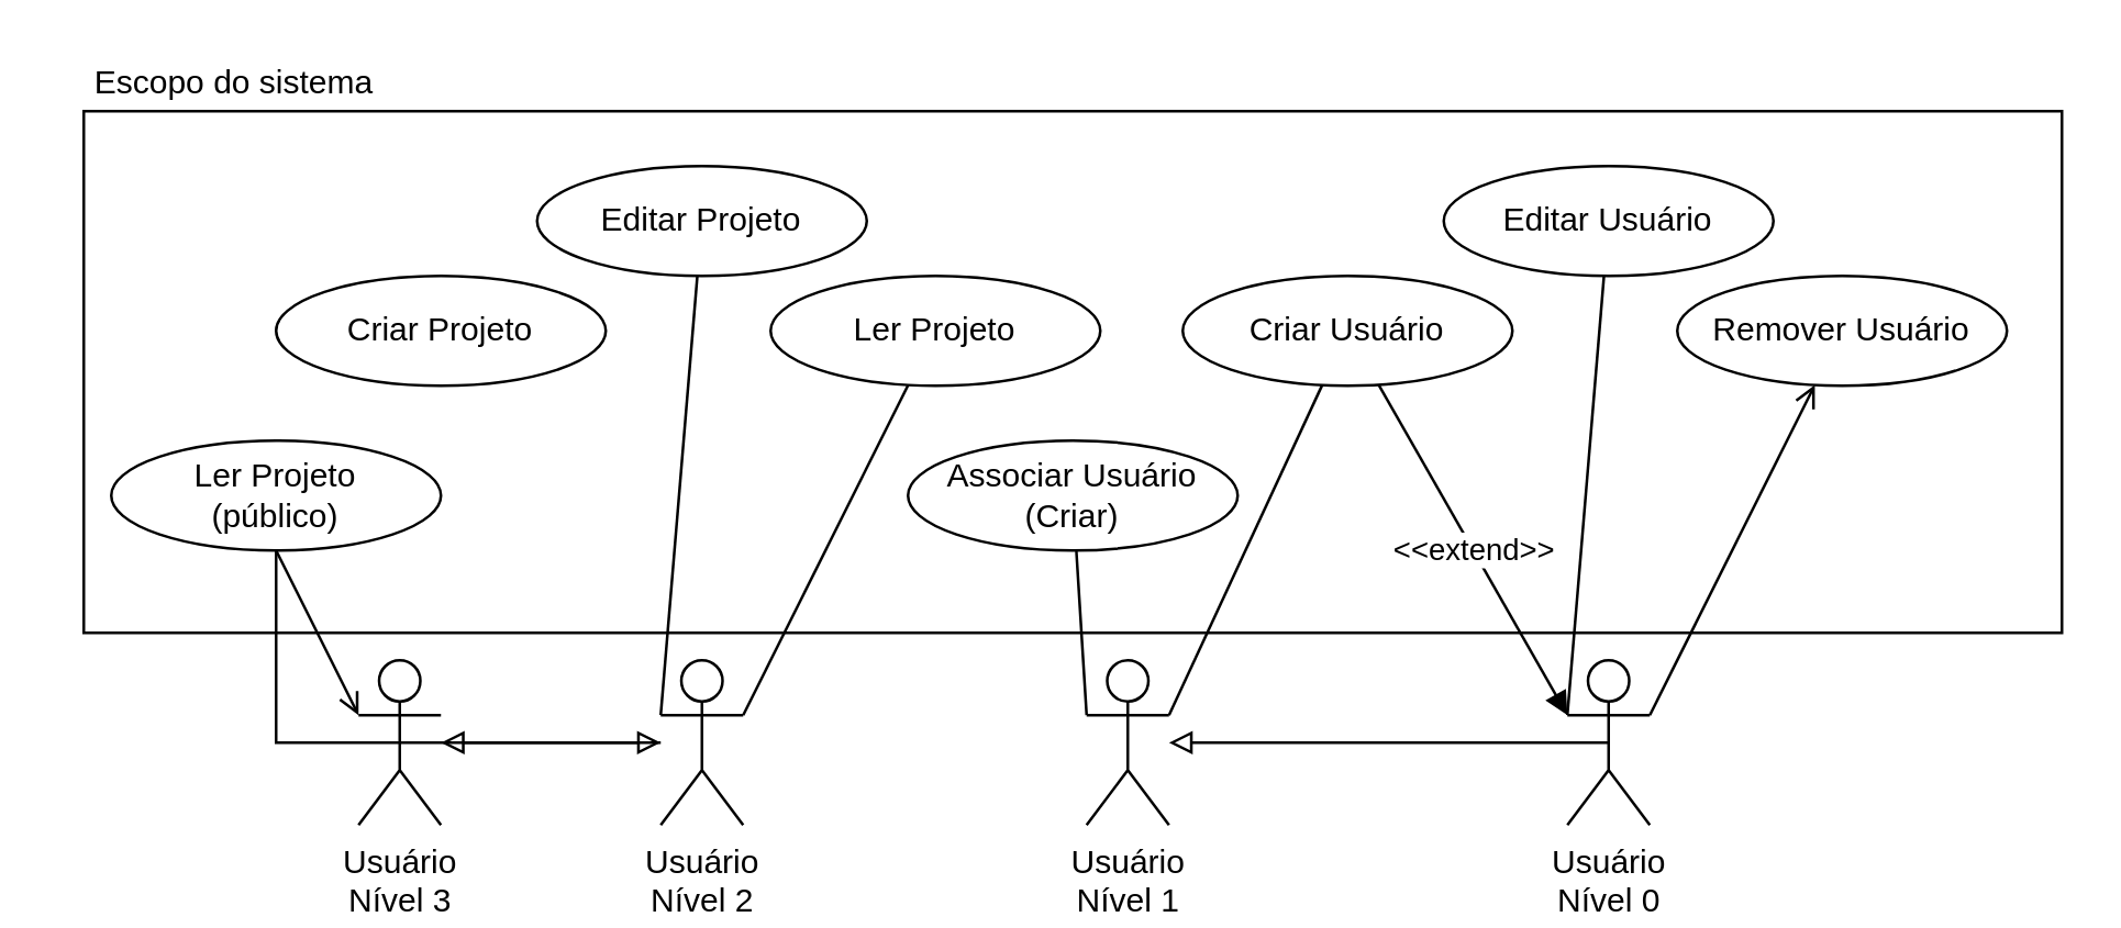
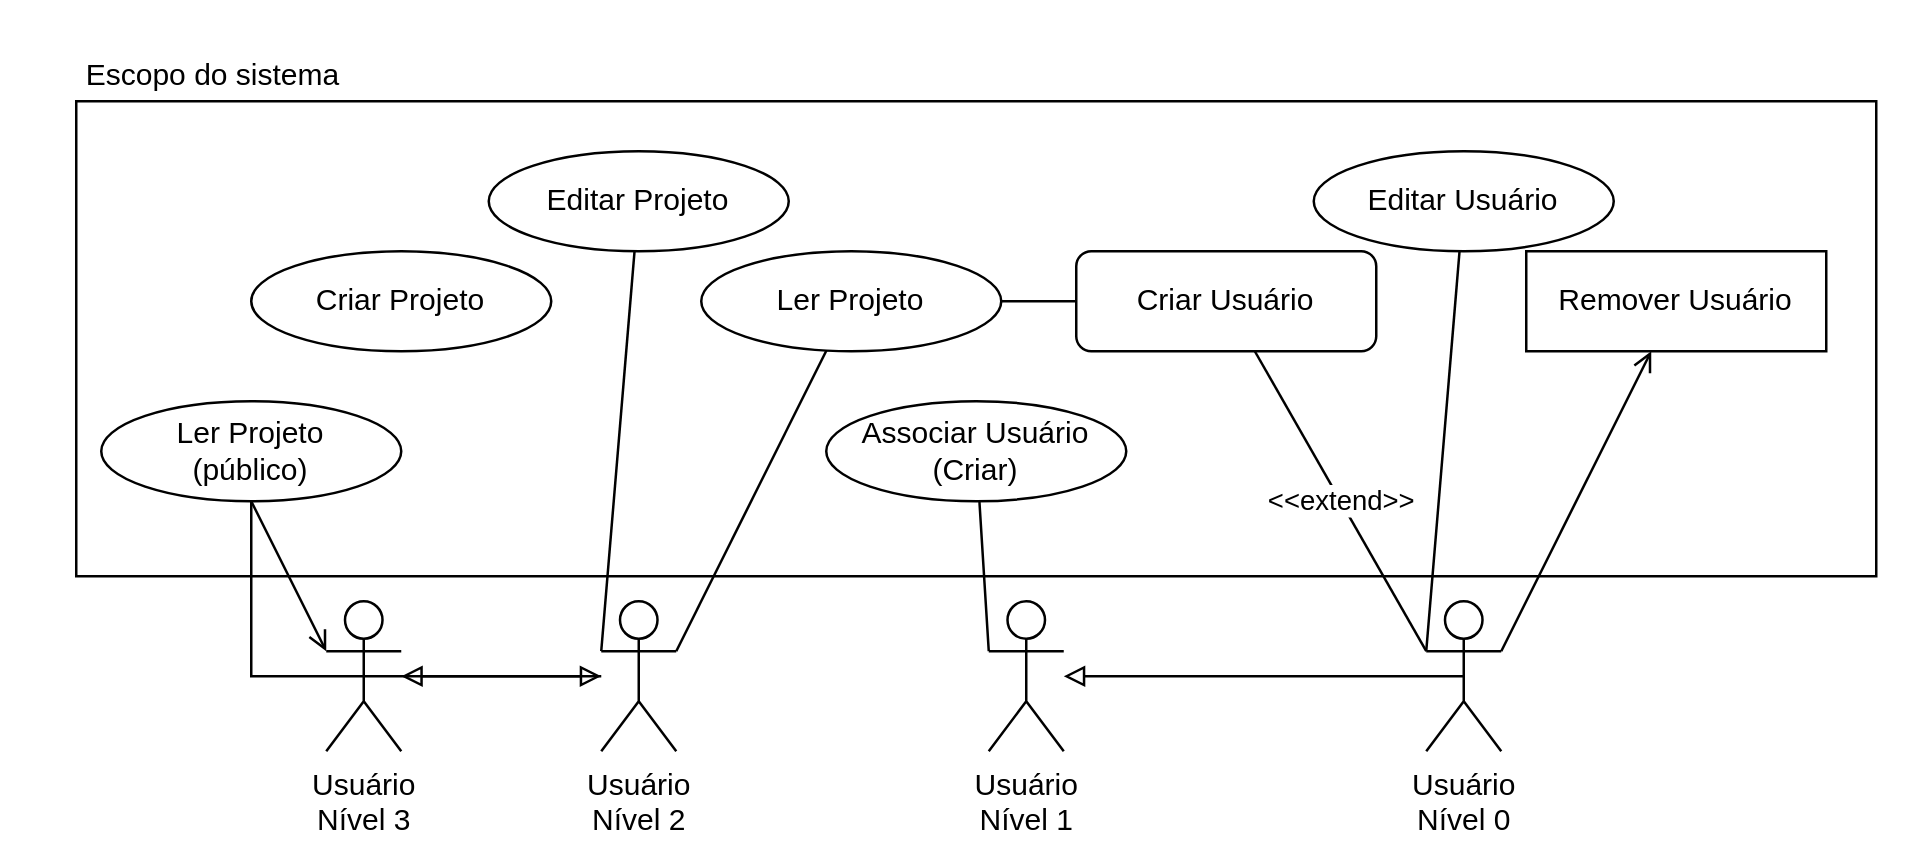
  <mxCell id="0" />
  <mxCell id="1" parent="0" />
  <mxCell id="2" value="" style="rounded=0;whiteSpace=wrap;html=1;" vertex="1" parent="1"><mxGeometry x="30" y="40" width="720" height="190" as="geometry" /></mxCell>
  <mxCell id="3" value="" style="edgeStyle=orthogonalEdgeStyle;rounded=0;orthogonalLoop=1;jettySize=auto;html=1;endArrow=none;endFill=0;startArrow=block;startFill=0;" edge="1" parent="1" source="4" target="6"><mxGeometry relative="1" as="geometry" /></mxCell>
  <mxCell id="4" value="Usuário&lt;br&gt;Nível 3" style="shape=umlActor;verticalLabelPosition=bottom;labelBackgroundColor=#ffffff;verticalAlign=top;html=1;outlineConnect=0;" vertex="1" parent="1"><mxGeometry x="130" y="240" width="30" height="60" as="geometry" /></mxCell>
  <mxCell id="5" value="" style="edgeStyle=orthogonalEdgeStyle;rounded=0;orthogonalLoop=1;jettySize=auto;html=1;endArrow=none;endFill=0;startArrow=block;startFill=0;" edge="1" parent="1" source="6" target="9"><mxGeometry relative="1" as="geometry" /></mxCell>
  <mxCell id="6" value="Usuário&lt;br&gt;Nível 2" style="shape=umlActor;verticalLabelPosition=bottom;labelBackgroundColor=#ffffff;verticalAlign=top;html=1;outlineConnect=0;" vertex="1" parent="1"><mxGeometry x="240" y="240" width="30" height="60" as="geometry" /></mxCell>
  <mxCell id="7" value="" style="edgeStyle=orthogonalEdgeStyle;rounded=0;orthogonalLoop=1;jettySize=auto;html=1;endArrow=none;endFill=0;startArrow=block;startFill=0;entryX=0.5;entryY=0.5;entryDx=0;entryDy=0;entryPerimeter=0;" edge="1" parent="1" source="8" target="16"><mxGeometry relative="1" as="geometry"><mxPoint x="460" y="270" as="targetPoint" /></mxGeometry></mxCell>
  <mxCell id="8" value="Usuário&lt;br&gt;Nível 1" style="shape=umlActor;verticalLabelPosition=bottom;labelBackgroundColor=#ffffff;verticalAlign=top;html=1;outlineConnect=0;" vertex="1" parent="1"><mxGeometry x="395" y="240" width="30" height="60" as="geometry" /></mxCell>
  <mxCell id="9" value="Ler Projeto&lt;br&gt;(público)" style="ellipse;whiteSpace=wrap;html=1;" vertex="1" parent="1"><mxGeometry x="40" y="160" width="120" height="40" as="geometry" /></mxCell>
  <mxCell id="10" value="Criar Projeto" style="ellipse;whiteSpace=wrap;html=1;" vertex="1" parent="1"><mxGeometry x="100" y="100" width="120" height="40" as="geometry" /></mxCell>
  <mxCell id="11" value="Editar Projeto" style="ellipse;whiteSpace=wrap;html=1;" vertex="1" parent="1"><mxGeometry x="195" y="60" width="120" height="40" as="geometry" /></mxCell>
  <mxCell id="12" value="Ler Projeto" style="ellipse;whiteSpace=wrap;html=1;" vertex="1" parent="1"><mxGeometry x="280" y="100" width="120" height="40" as="geometry" /></mxCell>
  <mxCell id="13" value="" style="endArrow=open;html=1;entryX=0;entryY=0.333;entryDx=0;entryDy=0;entryPerimeter=0;exitX=0.5;exitY=1;exitDx=0;exitDy=0;" edge="1" parent="1" source="9" target="4"><mxGeometry width="50" height="50" relative="1" as="geometry"><mxPoint x="40" y="400" as="sourcePoint" /><mxPoint x="90" y="350" as="targetPoint" /></mxGeometry></mxCell>
  <mxCell id="14" value="" style="endArrow=none;html=1;exitX=0;exitY=0.333;exitDx=0;exitDy=0;exitPerimeter=0;" edge="1" parent="1" source="6" target="11"><mxGeometry width="50" height="50" relative="1" as="geometry"><mxPoint x="200" y="350" as="sourcePoint" /><mxPoint x="90" y="350" as="targetPoint" /></mxGeometry></mxCell>
  <mxCell id="15" value="" style="endArrow=none;html=1;exitX=1;exitY=0.333;exitDx=0;exitDy=0;exitPerimeter=0;" edge="1" parent="1" source="6" target="12"><mxGeometry width="50" height="50" relative="1" as="geometry"><mxPoint x="40" y="470" as="sourcePoint" /><mxPoint x="90" y="420" as="targetPoint" /></mxGeometry></mxCell>
  <mxCell id="16" value="Usuário&lt;br&gt;Nível 0" style="shape=umlActor;verticalLabelPosition=bottom;labelBackgroundColor=#ffffff;verticalAlign=top;html=1;outlineConnect=0;" vertex="1" parent="1"><mxGeometry x="570" y="240" width="30" height="60" as="geometry" /></mxCell>
- <mxCell id="17" value="Criar Usuário" style="ellipse;whiteSpace=wrap;html=1;" vertex="1" parent="1"><mxGeometry x="430" y="100" width="120" height="40" as="geometry" /></mxCell>
+ <mxCell id="17" value="Criar Usuário" style="whiteSpace=wrap;html=1;rounded=1;" vertex="1" parent="1"><mxGeometry x="430" y="100" width="120" height="40" as="geometry" /></mxCell>
  <mxCell id="18" value="Editar Usuário" style="ellipse;whiteSpace=wrap;html=1;" vertex="1" parent="1"><mxGeometry x="525" y="60" width="120" height="40" as="geometry" /></mxCell>
- <mxCell id="19" value="Remover Usuário" style="ellipse;whiteSpace=wrap;html=1;" vertex="1" parent="1"><mxGeometry x="610" y="100" width="120" height="40" as="geometry" /></mxCell>
- <mxCell id="20" value="&amp;lt;&amp;lt;extend&amp;gt;&amp;gt;" style="endArrow=block;html=1;entryX=0;entryY=0.333;entryDx=0;entryDy=0;entryPerimeter=0;" edge="1" parent="1" source="17" target="16"><mxGeometry width="50" height="50" relative="1" as="geometry"><mxPoint x="380" y="390" as="sourcePoint" /><mxPoint x="430" y="340" as="targetPoint" /></mxGeometry></mxCell>
+ <mxCell id="19" value="Remover Usuário" style="whiteSpace=wrap;html=1;rounded=0;" vertex="1" parent="1"><mxGeometry x="610" y="100" width="120" height="40" as="geometry" /></mxCell>
+ <mxCell id="20" value="&amp;lt;&amp;lt;extend&amp;gt;&amp;gt;" style="endArrow=none;html=1;entryX=0;entryY=0.333;entryDx=0;entryDy=0;entryPerimeter=0;" edge="1" parent="1" source="17" target="16"><mxGeometry width="50" height="50" relative="1" as="geometry"><mxPoint x="380" y="390" as="sourcePoint" /><mxPoint x="430" y="340" as="targetPoint" /></mxGeometry></mxCell>
  <mxCell id="21" value="" style="endArrow=none;html=1;exitX=0;exitY=0.333;exitDx=0;exitDy=0;exitPerimeter=0;" edge="1" parent="1" source="16" target="18"><mxGeometry width="50" height="50" relative="1" as="geometry"><mxPoint x="540" y="340" as="sourcePoint" /><mxPoint x="430" y="340" as="targetPoint" /></mxGeometry></mxCell>
  <mxCell id="22" value="" style="endArrow=open;html=1;exitX=1;exitY=0.333;exitDx=0;exitDy=0;exitPerimeter=0;" edge="1" parent="1" source="16" target="19"><mxGeometry width="50" height="50" relative="1" as="geometry"><mxPoint x="380" y="460" as="sourcePoint" /><mxPoint x="430" y="410" as="targetPoint" /></mxGeometry></mxCell>
  <mxCell id="23" value="" style="endArrow=none;html=1;exitX=0;exitY=0.333;exitDx=0;exitDy=0;exitPerimeter=0;" edge="1" parent="1" source="8" target="24"><mxGeometry width="50" height="50" relative="1" as="geometry"><mxPoint x="30" y="400" as="sourcePoint" /><mxPoint x="240" y="410" as="targetPoint" /></mxGeometry></mxCell>
  <mxCell id="24" value="Associar Usuário&lt;br&gt;(Criar)" style="ellipse;whiteSpace=wrap;html=1;" vertex="1" parent="1"><mxGeometry x="330" y="160" width="120" height="40" as="geometry" /></mxCell>
  <mxCell id="25" value="Escopo do sistema" style="text;html=1;strokeColor=none;fillColor=none;align=center;verticalAlign=middle;whiteSpace=wrap;rounded=0;" vertex="1" parent="1"><mxGeometry x="20" y="20" width="130" height="20" as="geometry" /></mxCell>
- <mxCell id="26" value="" style="endArrow=none;html=1;entryX=1;entryY=0.333;entryDx=0;entryDy=0;entryPerimeter=0;" edge="1" parent="1" source="17" target="8"><mxGeometry width="50" height="50" relative="1" as="geometry"><mxPoint x="20" y="400" as="sourcePoint" /><mxPoint x="70" y="350" as="targetPoint" /></mxGeometry></mxCell>
+ <mxCell id="26" value="" style="endArrow=none;html=1;" edge="1" parent="1" source="17" target="12"><mxGeometry width="50" height="50" relative="1" as="geometry"><mxPoint x="20" y="400" as="sourcePoint" /><mxPoint x="70" y="350" as="targetPoint" /></mxGeometry></mxCell>
